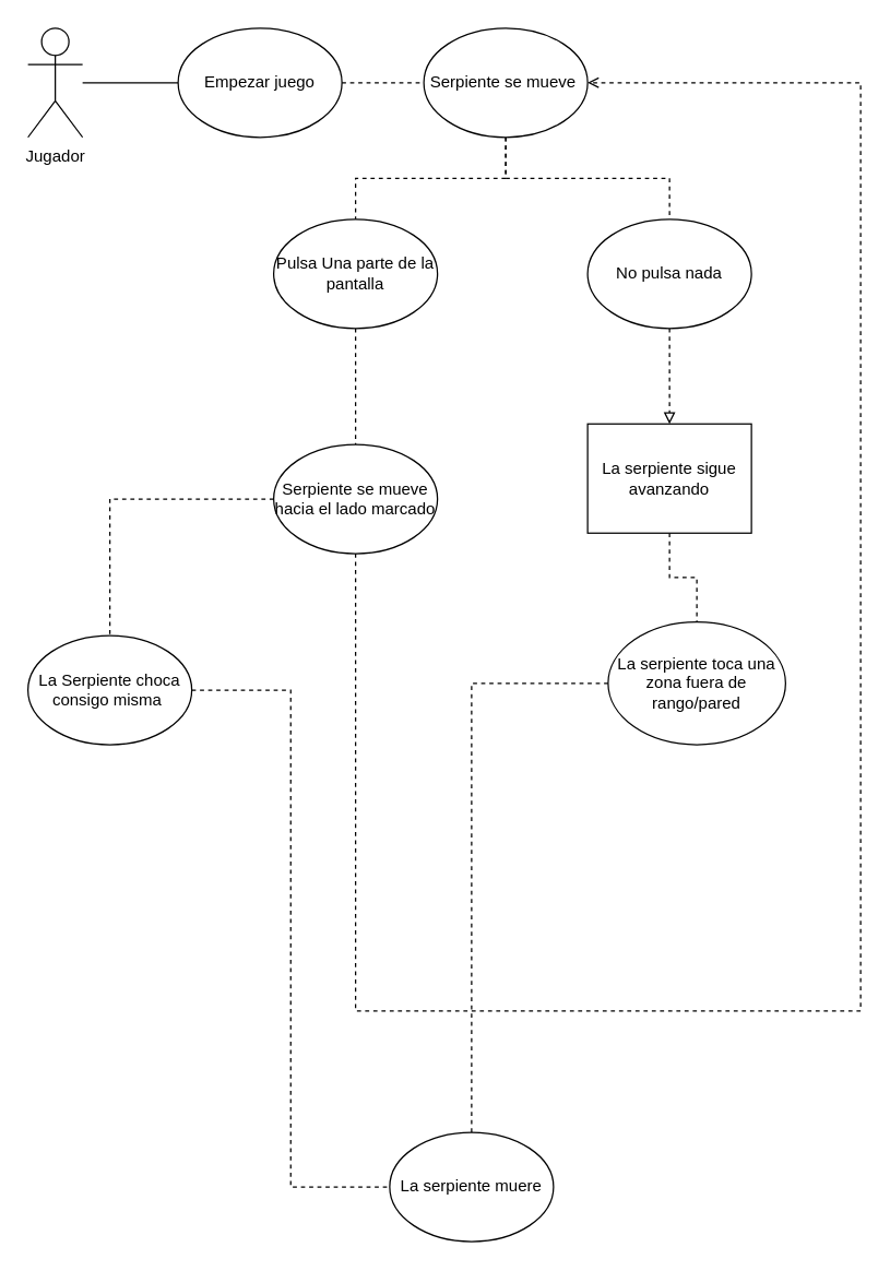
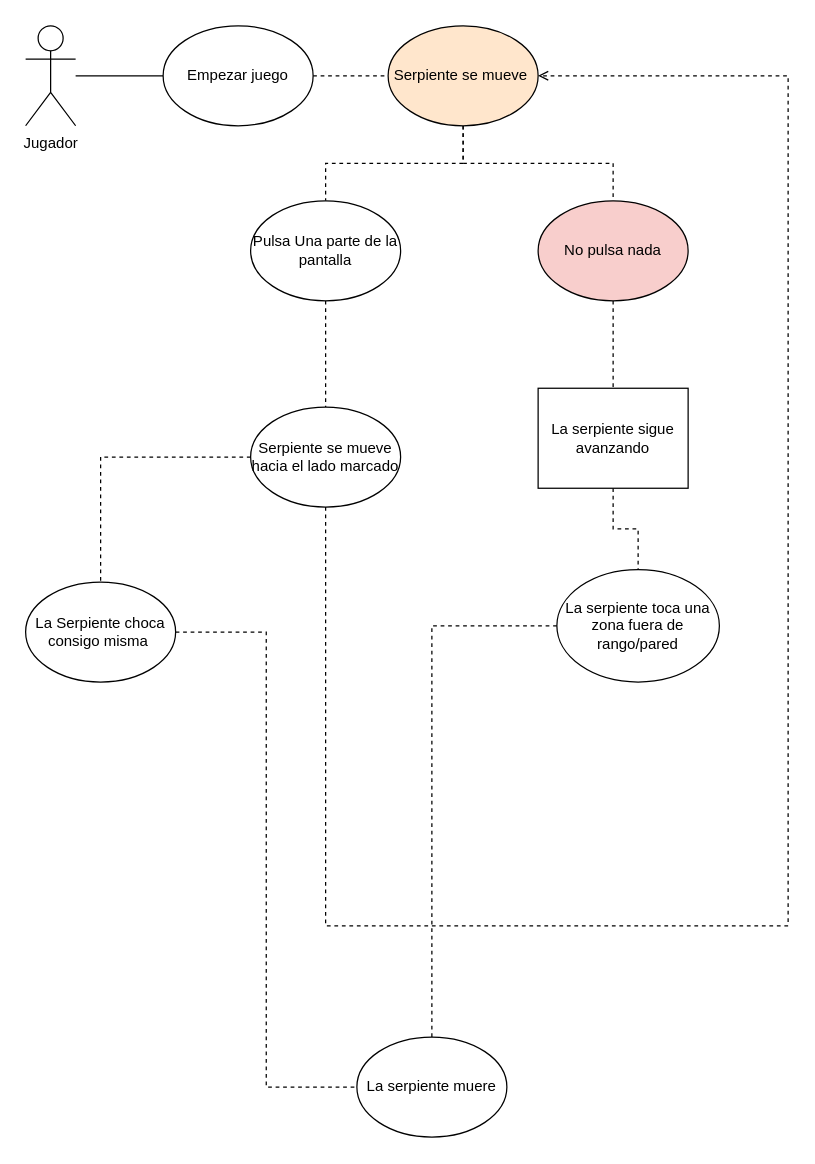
  <mxCell id="0" />
  <mxCell id="1" parent="0" />
  <mxCell id="2" style="edgeStyle=orthogonalEdgeStyle;rounded=0;orthogonalLoop=1;jettySize=auto;html=1;entryX=0;entryY=0.5;entryDx=0;entryDy=0;startArrow=none;startFill=0;endArrow=none;endFill=0;" parent="1" source="3" target="5" edge="1"><mxGeometry relative="1" as="geometry" /></mxCell>
  <mxCell id="3" value="Jugador" style="shape=umlActor;verticalLabelPosition=bottom;verticalAlign=top;html=1;outlineConnect=0;" parent="1" vertex="1"><mxGeometry x="20" y="20" width="40" height="80" as="geometry" /></mxCell>
  <mxCell id="4" style="edgeStyle=orthogonalEdgeStyle;rounded=0;orthogonalLoop=1;jettySize=auto;html=1;entryX=0;entryY=0.5;entryDx=0;entryDy=0;startArrow=none;startFill=0;endArrow=none;endFill=0;dashed=1;" parent="1" source="5" target="8" edge="1"><mxGeometry relative="1" as="geometry" /></mxCell>
  <mxCell id="5" value="Empezar juego" style="ellipse;whiteSpace=wrap;html=1;" parent="1" vertex="1"><mxGeometry x="130" y="20" width="120" height="80" as="geometry" /></mxCell>
  <mxCell id="6" style="edgeStyle=orthogonalEdgeStyle;rounded=0;orthogonalLoop=1;jettySize=auto;html=1;entryX=0.5;entryY=0;entryDx=0;entryDy=0;dashed=1;startArrow=none;startFill=0;endArrow=none;endFill=0;" parent="1" source="8" target="10" edge="1"><mxGeometry relative="1" as="geometry" /></mxCell>
  <mxCell id="7" style="edgeStyle=orthogonalEdgeStyle;rounded=0;orthogonalLoop=1;jettySize=auto;html=1;entryX=0.5;entryY=0;entryDx=0;entryDy=0;dashed=1;startArrow=none;startFill=0;endArrow=none;endFill=0;" parent="1" source="8" target="15" edge="1"><mxGeometry relative="1" as="geometry" /></mxCell>
- <mxCell id="8" value="Serpiente se mueve&amp;nbsp;" style="ellipse;whiteSpace=wrap;html=1;" parent="1" vertex="1"><mxGeometry x="310" y="20" width="120" height="80" as="geometry" /></mxCell>
+ <mxCell id="8" value="Serpiente se mueve&amp;nbsp;" style="ellipse;whiteSpace=wrap;html=1;fillColor=#ffe6cc;" parent="1" vertex="1"><mxGeometry x="310" y="20" width="120" height="80" as="geometry" /></mxCell>
  <mxCell id="9" style="edgeStyle=orthogonalEdgeStyle;rounded=0;orthogonalLoop=1;jettySize=auto;html=1;entryX=0.5;entryY=0;entryDx=0;entryDy=0;dashed=1;startArrow=none;startFill=0;endArrow=none;endFill=0;" parent="1" source="10" target="13" edge="1"><mxGeometry relative="1" as="geometry" /></mxCell>
  <mxCell id="10" value="Pulsa Una parte de la pantalla" style="ellipse;whiteSpace=wrap;html=1;" parent="1" vertex="1"><mxGeometry x="200" y="160" width="120" height="80" as="geometry" /></mxCell>
  <mxCell id="11" style="edgeStyle=orthogonalEdgeStyle;rounded=0;orthogonalLoop=1;jettySize=auto;html=1;dashed=1;startArrow=none;startFill=0;endArrow=open;endFill=0;entryX=1;entryY=0.5;entryDx=0;entryDy=0;" parent="1" source="13" target="8" edge="1"><mxGeometry relative="1" as="geometry"><mxPoint x="370" y="120" as="targetPoint" /><Array as="points"><mxPoint x="260" y="740" /><mxPoint x="630" y="740" /><mxPoint x="630" y="60" /></Array></mxGeometry></mxCell>
  <mxCell id="12" style="edgeStyle=orthogonalEdgeStyle;rounded=0;orthogonalLoop=1;jettySize=auto;html=1;entryX=0.5;entryY=0;entryDx=0;entryDy=0;dashed=1;endArrow=none;endFill=0;" edge="1" parent="1" source="13" target="22"><mxGeometry relative="1" as="geometry" /></mxCell>
  <mxCell id="13" value="Serpiente se mueve hacia el lado marcado" style="ellipse;whiteSpace=wrap;html=1;" parent="1" vertex="1"><mxGeometry x="200" y="325" width="120" height="80" as="geometry" /></mxCell>
- <mxCell id="14" style="edgeStyle=orthogonalEdgeStyle;rounded=0;orthogonalLoop=1;jettySize=auto;html=1;entryX=0.5;entryY=0;entryDx=0;entryDy=0;dashed=1;startArrow=none;startFill=0;endArrow=block;endFill=0;" parent="1" source="15" target="17" edge="1"><mxGeometry relative="1" as="geometry" /></mxCell>
- <mxCell id="15" value="No pulsa nada" style="ellipse;whiteSpace=wrap;html=1;" parent="1" vertex="1"><mxGeometry x="430" y="160" width="120" height="80" as="geometry" /></mxCell>
+ <mxCell id="14" style="edgeStyle=orthogonalEdgeStyle;rounded=0;orthogonalLoop=1;jettySize=auto;html=1;entryX=0.5;entryY=0;entryDx=0;entryDy=0;dashed=1;startArrow=none;startFill=0;endArrow=none;endFill=0;" parent="1" source="15" target="17" edge="1"><mxGeometry relative="1" as="geometry" /></mxCell>
+ <mxCell id="15" value="No pulsa nada" style="ellipse;whiteSpace=wrap;html=1;fillColor=#f8cecc;" parent="1" vertex="1"><mxGeometry x="430" y="160" width="120" height="80" as="geometry" /></mxCell>
  <mxCell id="16" style="edgeStyle=orthogonalEdgeStyle;rounded=0;orthogonalLoop=1;jettySize=auto;html=1;entryX=0.5;entryY=0;entryDx=0;entryDy=0;dashed=1;startArrow=none;startFill=0;endArrow=none;endFill=0;" parent="1" source="17" target="19" edge="1"><mxGeometry relative="1" as="geometry" /></mxCell>
  <mxCell id="17" value="La serpiente sigue avanzando" style="whiteSpace=wrap;html=1;rounded=0;" parent="1" vertex="1"><mxGeometry x="430" y="310" width="120" height="80" as="geometry" /></mxCell>
  <mxCell id="18" style="edgeStyle=orthogonalEdgeStyle;rounded=0;orthogonalLoop=1;jettySize=auto;html=1;entryX=0.5;entryY=0;entryDx=0;entryDy=0;dashed=1;startArrow=none;startFill=0;endArrow=none;endFill=0;" parent="1" source="19" target="20" edge="1"><mxGeometry relative="1" as="geometry" /></mxCell>
  <mxCell id="19" value="La serpiente toca una zona fuera de rango/pared" style="ellipse;whiteSpace=wrap;html=1;" parent="1" vertex="1"><mxGeometry x="445" y="455" width="130" height="90" as="geometry" /></mxCell>
  <mxCell id="20" value="La serpiente muere" style="ellipse;whiteSpace=wrap;html=1;" parent="1" vertex="1"><mxGeometry x="285" y="829" width="120" height="80" as="geometry" /></mxCell>
  <mxCell id="21" style="edgeStyle=orthogonalEdgeStyle;rounded=0;orthogonalLoop=1;jettySize=auto;html=1;entryX=0;entryY=0.5;entryDx=0;entryDy=0;dashed=1;endArrow=none;endFill=0;" edge="1" parent="1" source="22" target="20"><mxGeometry relative="1" as="geometry" /></mxCell>
  <mxCell id="22" value="La Serpiente choca consigo misma&amp;nbsp;" style="ellipse;whiteSpace=wrap;html=1;" vertex="1" parent="1"><mxGeometry x="20" y="465" width="120" height="80" as="geometry" /></mxCell>
